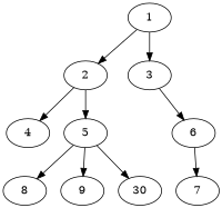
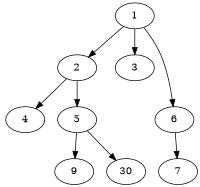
  digraph {
    1
    2
    3
    4
    5
    6
-   8
    9
    n9 [label=30]
    7
    1 -> 2
    1 -> 3
    2 -> 4
    2 -> 5
-   3 -> 6
-   5 -> 8
+   1 -> 6
    5 -> 9
    5 -> n9
    6 -> 7
  }
